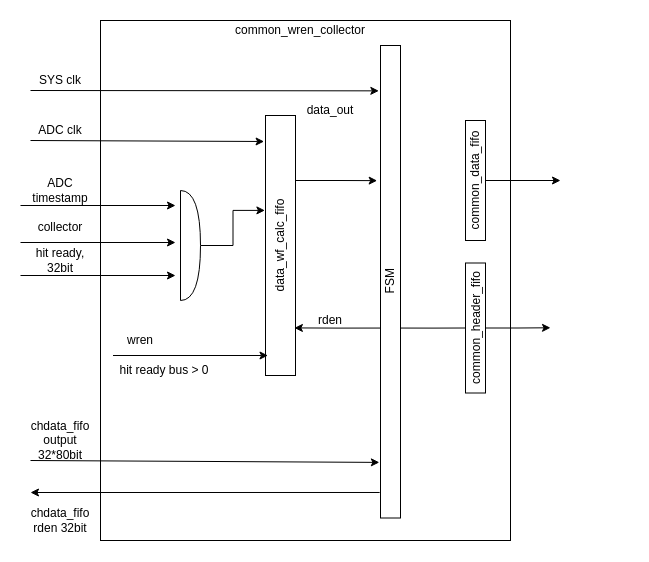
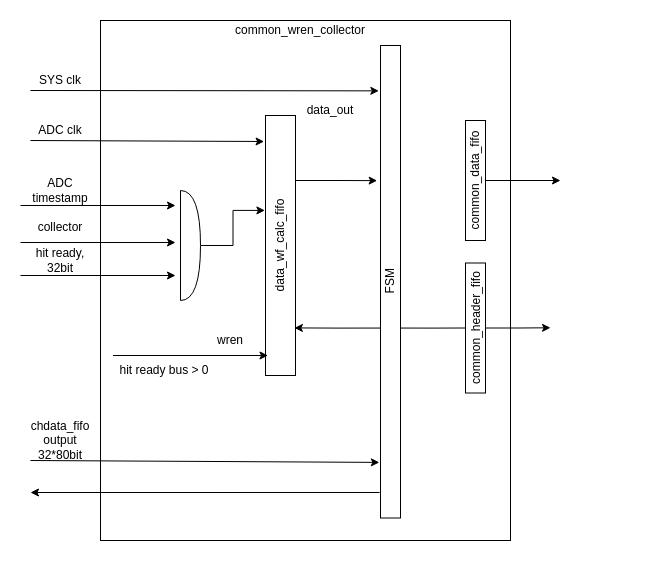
  <mxCell id="0" />
  <mxCell id="1" parent="0" />
  <mxCell id="2" value="" style="rounded=0;whiteSpace=wrap;html=1;" parent="1" vertex="1"><mxGeometry x="100" y="20" width="410" height="520" as="geometry" /></mxCell>
  <mxCell id="3" style="edgeStyle=orthogonalEdgeStyle;rounded=0;orthogonalLoop=1;jettySize=auto;html=1;exitX=0.75;exitY=1;exitDx=0;exitDy=0;entryX=0.714;entryY=-0.167;entryDx=0;entryDy=0;entryPerimeter=0;" parent="1" source="4" target="21" edge="1"><mxGeometry relative="1" as="geometry" /></mxCell>
  <mxCell id="4" value="data_wf_calc_fifo" style="rounded=0;whiteSpace=wrap;html=1;rotation=-90;" parent="1" vertex="1"><mxGeometry x="150" y="230" width="260" height="30" as="geometry" /></mxCell>
  <mxCell id="5" value="ADC clk" style="text;html=1;strokeColor=none;fillColor=none;align=center;verticalAlign=middle;whiteSpace=wrap;rounded=0;" parent="1" vertex="1"><mxGeometry x="30" y="120" width="60" height="20" as="geometry" /></mxCell>
  <mxCell id="6" value="" style="endArrow=classic;html=1;entryX=0.75;entryY=0;entryDx=0;entryDy=0;" parent="1" edge="1"><mxGeometry width="50" height="50" relative="1" as="geometry"><mxPoint x="20" y="205" as="sourcePoint" /><mxPoint x="175" y="205" as="targetPoint" /></mxGeometry></mxCell>
  <mxCell id="7" value="ADC timestamp" style="text;html=1;strokeColor=none;fillColor=none;align=center;verticalAlign=middle;whiteSpace=wrap;rounded=0;" parent="1" vertex="1"><mxGeometry x="30" y="180" width="60" height="20" as="geometry" /></mxCell>
  <mxCell id="8" style="edgeStyle=orthogonalEdgeStyle;rounded=0;orthogonalLoop=1;jettySize=auto;html=1;exitX=1;exitY=0.5;exitDx=0;exitDy=0;exitPerimeter=0;entryX=0.635;entryY=-0.02;entryDx=0;entryDy=0;entryPerimeter=0;" parent="1" source="9" target="4" edge="1"><mxGeometry relative="1" as="geometry" /></mxCell>
  <mxCell id="9" value="" style="shape=or;whiteSpace=wrap;html=1;" parent="1" vertex="1"><mxGeometry x="180" y="190" width="20" height="110" as="geometry" /></mxCell>
  <mxCell id="10" value="" style="endArrow=classic;html=1;entryX=0.75;entryY=0;entryDx=0;entryDy=0;" parent="1" edge="1"><mxGeometry width="50" height="50" relative="1" as="geometry"><mxPoint x="20" y="242" as="sourcePoint" /><mxPoint x="175" y="242" as="targetPoint" /></mxGeometry></mxCell>
  <mxCell id="11" value="collector" style="text;html=1;strokeColor=none;fillColor=none;align=center;verticalAlign=middle;whiteSpace=wrap;rounded=0;" parent="1" vertex="1"><mxGeometry x="30" y="217" width="60" height="20" as="geometry" /></mxCell>
  <mxCell id="12" value="" style="endArrow=classic;html=1;entryX=0.75;entryY=0;entryDx=0;entryDy=0;" parent="1" edge="1"><mxGeometry width="50" height="50" relative="1" as="geometry"><mxPoint x="20" y="275" as="sourcePoint" /><mxPoint x="175" y="275" as="targetPoint" /></mxGeometry></mxCell>
  <mxCell id="13" value="hit ready, 32bit" style="text;html=1;strokeColor=none;fillColor=none;align=center;verticalAlign=middle;whiteSpace=wrap;rounded=0;" parent="1" vertex="1"><mxGeometry x="30" y="250" width="60" height="20" as="geometry" /></mxCell>
  <mxCell id="14" value="" style="endArrow=classic;html=1;entryX=0.9;entryY=-0.047;entryDx=0;entryDy=0;entryPerimeter=0;" parent="1" target="4" edge="1"><mxGeometry width="50" height="50" relative="1" as="geometry"><mxPoint x="30" y="140" as="sourcePoint" /><mxPoint x="190" y="140" as="targetPoint" /></mxGeometry></mxCell>
  <mxCell id="15" value="" style="endArrow=classic;html=1;entryX=0.75;entryY=0;entryDx=0;entryDy=0;" parent="1" edge="1"><mxGeometry width="50" height="50" relative="1" as="geometry"><mxPoint x="112.5" y="355" as="sourcePoint" /><mxPoint x="267.5" y="355" as="targetPoint" /></mxGeometry></mxCell>
  <mxCell id="16" value="hit ready bus &amp;gt; 0" style="text;html=1;strokeColor=none;fillColor=none;align=center;verticalAlign=middle;whiteSpace=wrap;rounded=0;" parent="1" vertex="1"><mxGeometry x="110" y="360" width="107.5" height="20" as="geometry" /></mxCell>
- <mxCell id="17" value="wren" style="text;html=1;strokeColor=none;fillColor=none;align=center;verticalAlign=middle;whiteSpace=wrap;rounded=0;" parent="1" vertex="1"><mxGeometry x="120" y="330" width="40" height="20" as="geometry" /></mxCell>
+ <mxCell id="17" value="wren" style="text;html=1;strokeColor=none;fillColor=none;align=center;verticalAlign=middle;whiteSpace=wrap;rounded=0;" parent="1" vertex="1"><mxGeometry x="210" y="330" width="40" height="20" as="geometry" /></mxCell>
  <mxCell id="18" style="edgeStyle=orthogonalEdgeStyle;rounded=0;orthogonalLoop=1;jettySize=auto;html=1;exitX=0.402;exitY=-0.015;exitDx=0;exitDy=0;entryX=0.183;entryY=0.963;entryDx=0;entryDy=0;entryPerimeter=0;exitPerimeter=0;" parent="1" source="21" target="4" edge="1"><mxGeometry relative="1" as="geometry" /></mxCell>
  <mxCell id="19" style="edgeStyle=orthogonalEdgeStyle;rounded=0;orthogonalLoop=1;jettySize=auto;html=1;exitX=0.054;exitY=-0.042;exitDx=0;exitDy=0;exitPerimeter=0;" parent="1" source="21" edge="1"><mxGeometry relative="1" as="geometry"><mxPoint x="30" y="492" as="targetPoint" /></mxGeometry></mxCell>
  <mxCell id="20" style="edgeStyle=orthogonalEdgeStyle;rounded=0;orthogonalLoop=1;jettySize=auto;html=1;exitX=0.402;exitY=0.971;exitDx=0;exitDy=0;entryX=0.5;entryY=0;entryDx=0;entryDy=0;exitPerimeter=0;endArrow=none;" parent="1" source="21" target="32" edge="1"><mxGeometry relative="1" as="geometry" /></mxCell>
  <mxCell id="21" value="FSM" style="rounded=0;whiteSpace=wrap;html=1;rotation=-90;" parent="1" vertex="1"><mxGeometry x="153.75" y="271.25" width="472.5" height="20" as="geometry" /></mxCell>
  <mxCell id="22" value="SYS clk" style="text;html=1;strokeColor=none;fillColor=none;align=center;verticalAlign=middle;whiteSpace=wrap;rounded=0;" parent="1" vertex="1"><mxGeometry x="30" y="70" width="60" height="20" as="geometry" /></mxCell>
  <mxCell id="23" value="" style="endArrow=classic;html=1;entryX=0.904;entryY=-0.083;entryDx=0;entryDy=0;entryPerimeter=0;" parent="1" target="21" edge="1"><mxGeometry width="50" height="50" relative="1" as="geometry"><mxPoint x="30" y="90" as="sourcePoint" /><mxPoint x="263.59" y="91" as="targetPoint" /></mxGeometry></mxCell>
  <mxCell id="24" value="data_out" style="text;html=1;strokeColor=none;fillColor=none;align=center;verticalAlign=middle;whiteSpace=wrap;rounded=0;" parent="1" vertex="1"><mxGeometry x="310" y="100" width="40" height="20" as="geometry" /></mxCell>
- <mxCell id="25" value="rden" style="text;html=1;strokeColor=none;fillColor=none;align=center;verticalAlign=middle;whiteSpace=wrap;rounded=0;" parent="1" vertex="1"><mxGeometry x="310" y="310" width="40" height="20" as="geometry" /></mxCell>
  <mxCell id="26" value="chdata_fifo output 32*80bit" style="text;html=1;strokeColor=none;fillColor=none;align=center;verticalAlign=middle;whiteSpace=wrap;rounded=0;" parent="1" vertex="1"><mxGeometry x="30" y="420" width="60" height="40" as="geometry" /></mxCell>
  <mxCell id="27" value="" style="endArrow=classic;html=1;entryX=0.917;entryY=-0.057;entryDx=0;entryDy=0;entryPerimeter=0;" parent="1" edge="1"><mxGeometry width="50" height="50" relative="1" as="geometry"><mxPoint x="30" y="460" as="sourcePoint" /><mxPoint x="378.86" y="461.895" as="targetPoint" /></mxGeometry></mxCell>
- <mxCell id="28" value="chdata_fifo rden 32bit" style="text;html=1;strokeColor=none;fillColor=none;align=center;verticalAlign=middle;whiteSpace=wrap;rounded=0;" parent="1" vertex="1"><mxGeometry x="30" y="510" width="60" height="20" as="geometry" /></mxCell>
  <mxCell id="29" style="edgeStyle=orthogonalEdgeStyle;rounded=0;orthogonalLoop=1;jettySize=auto;html=1;exitX=0.5;exitY=1;exitDx=0;exitDy=0;" parent="1" source="30" edge="1"><mxGeometry relative="1" as="geometry"><mxPoint x="560" y="180" as="targetPoint" /></mxGeometry></mxCell>
  <mxCell id="30" value="common_data_fifo" style="rounded=0;whiteSpace=wrap;html=1;rotation=-90;" parent="1" vertex="1"><mxGeometry x="415" y="170" width="120" height="20" as="geometry" /></mxCell>
  <mxCell id="31" style="edgeStyle=orthogonalEdgeStyle;rounded=0;orthogonalLoop=1;jettySize=auto;html=1;exitX=0.5;exitY=1;exitDx=0;exitDy=0;" parent="1" source="32" edge="1"><mxGeometry relative="1" as="geometry"><mxPoint x="550" y="327.276" as="targetPoint" /></mxGeometry></mxCell>
  <mxCell id="32" value="common_header_fifo" style="rounded=0;whiteSpace=wrap;html=1;rotation=-90;" parent="1" vertex="1"><mxGeometry x="410" y="317.5" width="130" height="20" as="geometry" /></mxCell>
  <mxCell id="33" value="common_wren_collector" style="text;html=1;strokeColor=none;fillColor=none;align=center;verticalAlign=middle;whiteSpace=wrap;rounded=0;" parent="1" vertex="1"><mxGeometry x="280" y="20" width="40" height="20" as="geometry" /></mxCell>
